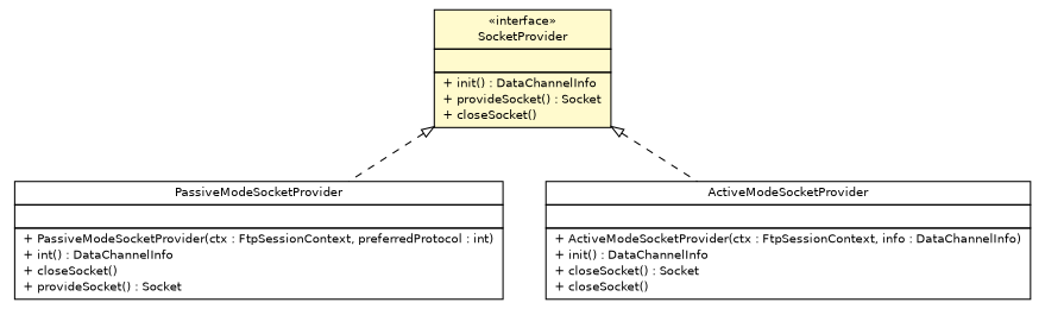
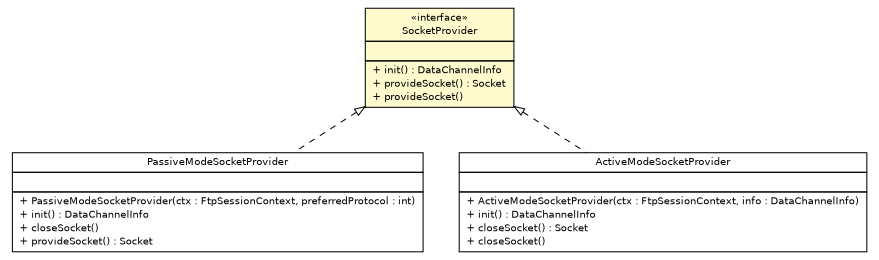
  digraph {
    nodesep=0.25
    ranksep=0.5
    node [fontcolor=black fontname=Helvetica fontsize=10.0 shape=plaintext]
    edge [arrowtail=empty dir=back fontname=Helvetica fontsize=10 headport=p labelfontname=Helvetica labelfontsize=10 style=dashed tailport=p]
-   n1 [label=<<table title="com.apporiented.hermesftp.cmd.SocketProvider" border="0" cellborder="1" cellspacing="0" cellpadding="2" port="p" bgcolor="lemonChiffon" href="./SocketProvider.html"> 		<tr><td><table border="0" cellspacing="0" cellpadding="1"> <tr><td align="center" balign="center"> &#171;interface&#187; </td></tr> <tr><td align="center" balign="center"> SocketProvider </td></tr> 		</table></td></tr> 		<tr><td><table border="0" cellspacing="0" cellpadding="1"> <tr><td align="left" balign="left">  </td></tr> 		</table></td></tr> 		<tr><td><table border="0" cellspacing="0" cellpadding="1"> <tr><td align="left" balign="left"> + init() : DataChannelInfo </td></tr> <tr><td align="left" balign="left"> + provideSocket() : Socket </td></tr> <tr><td align="left" balign="left"> + closeSocket() </td></tr> 		</table></td></tr> 		</table>>]
-   n2 [label=<<table title="com.apporiented.hermesftp.cmd.PassiveModeSocketProvider" border="0" cellborder="1" cellspacing="0" cellpadding="2" port="p" href="./PassiveModeSocketProvider.html"> 		<tr><td><table border="0" cellspacing="0" cellpadding="1"> <tr><td align="center" balign="center"> PassiveModeSocketProvider </td></tr> 		</table></td></tr> 		<tr><td><table border="0" cellspacing="0" cellpadding="1"> <tr><td align="left" balign="left">  </td></tr> 		</table></td></tr> 		<tr><td><table border="0" cellspacing="0" cellpadding="1"> <tr><td align="left" balign="left"> + PassiveModeSocketProvider(ctx : FtpSessionContext, preferredProtocol : int) </td></tr> <tr><td align="left" balign="left"> + int() : DataChannelInfo </td></tr> <tr><td align="left" balign="left"> + closeSocket() </td></tr> <tr><td align="left" balign="left"> + provideSocket() : Socket </td></tr> 		</table></td></tr> 		</table>>]
+   n1 [label=<<table title="com.apporiented.hermesftp.cmd.SocketProvider" border="0" cellborder="1" cellspacing="0" cellpadding="2" port="p" bgcolor="lemonChiffon" href="./SocketProvider.html"> 		<tr><td><table border="0" cellspacing="0" cellpadding="1"> <tr><td align="center" balign="center"> &#171;interface&#187; </td></tr> <tr><td align="center" balign="center"> SocketProvider </td></tr> 		</table></td></tr> 		<tr><td><table border="0" cellspacing="0" cellpadding="1"> <tr><td align="left" balign="left">  </td></tr> 		</table></td></tr> 		<tr><td><table border="0" cellspacing="0" cellpadding="1"> <tr><td align="left" balign="left"> + init() : DataChannelInfo </td></tr> <tr><td align="left" balign="left"> + provideSocket() : Socket </td></tr> <tr><td align="left" balign="left"> + provideSocket() </td></tr> 		</table></td></tr> 		</table>>]
+   n2 [label=<<table title="com.apporiented.hermesftp.cmd.PassiveModeSocketProvider" border="0" cellborder="1" cellspacing="0" cellpadding="2" port="p" href="./PassiveModeSocketProvider.html"> 		<tr><td><table border="0" cellspacing="0" cellpadding="1"> <tr><td align="center" balign="center"> PassiveModeSocketProvider </td></tr> 		</table></td></tr> 		<tr><td><table border="0" cellspacing="0" cellpadding="1"> <tr><td align="left" balign="left">  </td></tr> 		</table></td></tr> 		<tr><td><table border="0" cellspacing="0" cellpadding="1"> <tr><td align="left" balign="left"> + PassiveModeSocketProvider(ctx : FtpSessionContext, preferredProtocol : int) </td></tr> <tr><td align="left" balign="left"> + init() : DataChannelInfo </td></tr> <tr><td align="left" balign="left"> + closeSocket() </td></tr> <tr><td align="left" balign="left"> + provideSocket() : Socket </td></tr> 		</table></td></tr> 		</table>>]
    n3 [label=<<table title="com.apporiented.hermesftp.cmd.ActiveModeSocketProvider" border="0" cellborder="1" cellspacing="0" cellpadding="2" port="p" href="./ActiveModeSocketProvider.html"> 		<tr><td><table border="0" cellspacing="0" cellpadding="1"> <tr><td align="center" balign="center"> ActiveModeSocketProvider </td></tr> 		</table></td></tr> 		<tr><td><table border="0" cellspacing="0" cellpadding="1"> <tr><td align="left" balign="left">  </td></tr> 		</table></td></tr> 		<tr><td><table border="0" cellspacing="0" cellpadding="1"> <tr><td align="left" balign="left"> + ActiveModeSocketProvider(ctx : FtpSessionContext, info : DataChannelInfo) </td></tr> <tr><td align="left" balign="left"> + init() : DataChannelInfo </td></tr> <tr><td align="left" balign="left"> + closeSocket() : Socket </td></tr> <tr><td align="left" balign="left"> + closeSocket() </td></tr> 		</table></td></tr> 		</table>>]
    n1 -> n2
    n1 -> n3
  }
